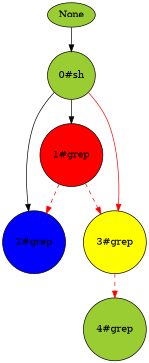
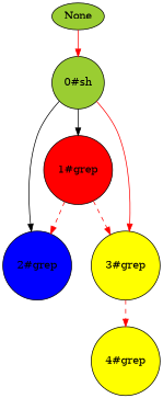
  digraph {
    node [fillcolor=yellowgreen shape=circle style=filled]
    edge [color=red style=solid]
    n1 [label="0#sh"]
    n2 [fillcolor=red label="1#grep"]
    n3 [fillcolor=blue label="2#grep"]
    n4 [fillcolor=yellow label="3#grep"]
-   n5 [label="4#grep"]
+   n5 [fillcolor=yellow label="4#grep"]
    None [shape=""]
    n1 -> n2 [color=black]
    n1 -> n3 [color=black]
    n1 -> n4
    n2 -> n3 [style=dashed]
    n2 -> n4 [style=dashed]
    n4 -> n5 [style=dashed]
-   None -> n1 [color=black]
+   None -> n1
  }
